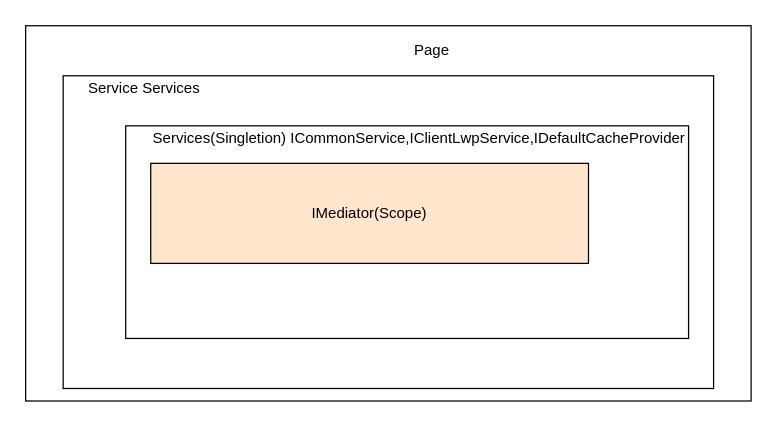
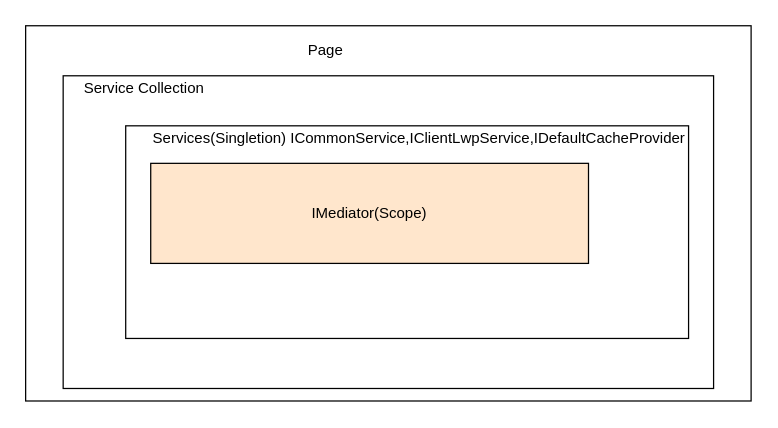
  <mxCell id="0" />
  <mxCell id="1" parent="0" />
  <mxCell id="2" value="" style="rounded=0;whiteSpace=wrap;html=1;" vertex="1" parent="1"><mxGeometry x="20" y="20" width="580" height="300" as="geometry" /></mxCell>
  <mxCell id="3" value="" style="rounded=0;whiteSpace=wrap;html=1;" vertex="1" parent="1"><mxGeometry x="50" y="60" width="520" height="250" as="geometry" /></mxCell>
  <mxCell id="4" value="" style="rounded=0;whiteSpace=wrap;html=1;" vertex="1" parent="1"><mxGeometry x="100" y="100" width="450" height="170" as="geometry" /></mxCell>
- <mxCell id="5" value="Page" style="text;html=1;strokeColor=none;fillColor=none;align=center;verticalAlign=middle;whiteSpace=wrap;rounded=0;" vertex="1" parent="1"><mxGeometry x="325" y="30" width="40" height="20" as="geometry" /></mxCell>
+ <mxCell id="5" value="Page" style="text;html=1;strokeColor=none;fillColor=none;align=center;verticalAlign=middle;whiteSpace=wrap;rounded=0;" vertex="1" parent="1"><mxGeometry x="240" y="30" width="40" height="20" as="geometry" /></mxCell>
  <mxCell id="6" value="IMediator(Scope)" style="rounded=0;whiteSpace=wrap;html=1;fillColor=#ffe6cc;" vertex="1" parent="1"><mxGeometry x="120" y="130" width="350" height="80" as="geometry" /></mxCell>
- <mxCell id="7" value="Service Services" style="text;html=1;strokeColor=none;fillColor=none;align=center;verticalAlign=middle;whiteSpace=wrap;rounded=0;" vertex="1" parent="1"><mxGeometry x="60" y="60" width="110" height="20" as="geometry" /></mxCell>
+ <mxCell id="7" value="Service Collection" style="text;html=1;strokeColor=none;fillColor=none;align=center;verticalAlign=middle;whiteSpace=wrap;rounded=0;" vertex="1" parent="1"><mxGeometry x="60" y="60" width="110" height="20" as="geometry" /></mxCell>
  <mxCell id="8" value="Services(Singletion)&amp;nbsp;ICommonService,IClientLwpService,IDefaultCacheProvider" style="text;html=1;strokeColor=none;fillColor=none;align=left;verticalAlign=middle;whiteSpace=wrap;rounded=0;" vertex="1" parent="1"><mxGeometry x="120" y="100" width="380" height="20" as="geometry" /></mxCell>
